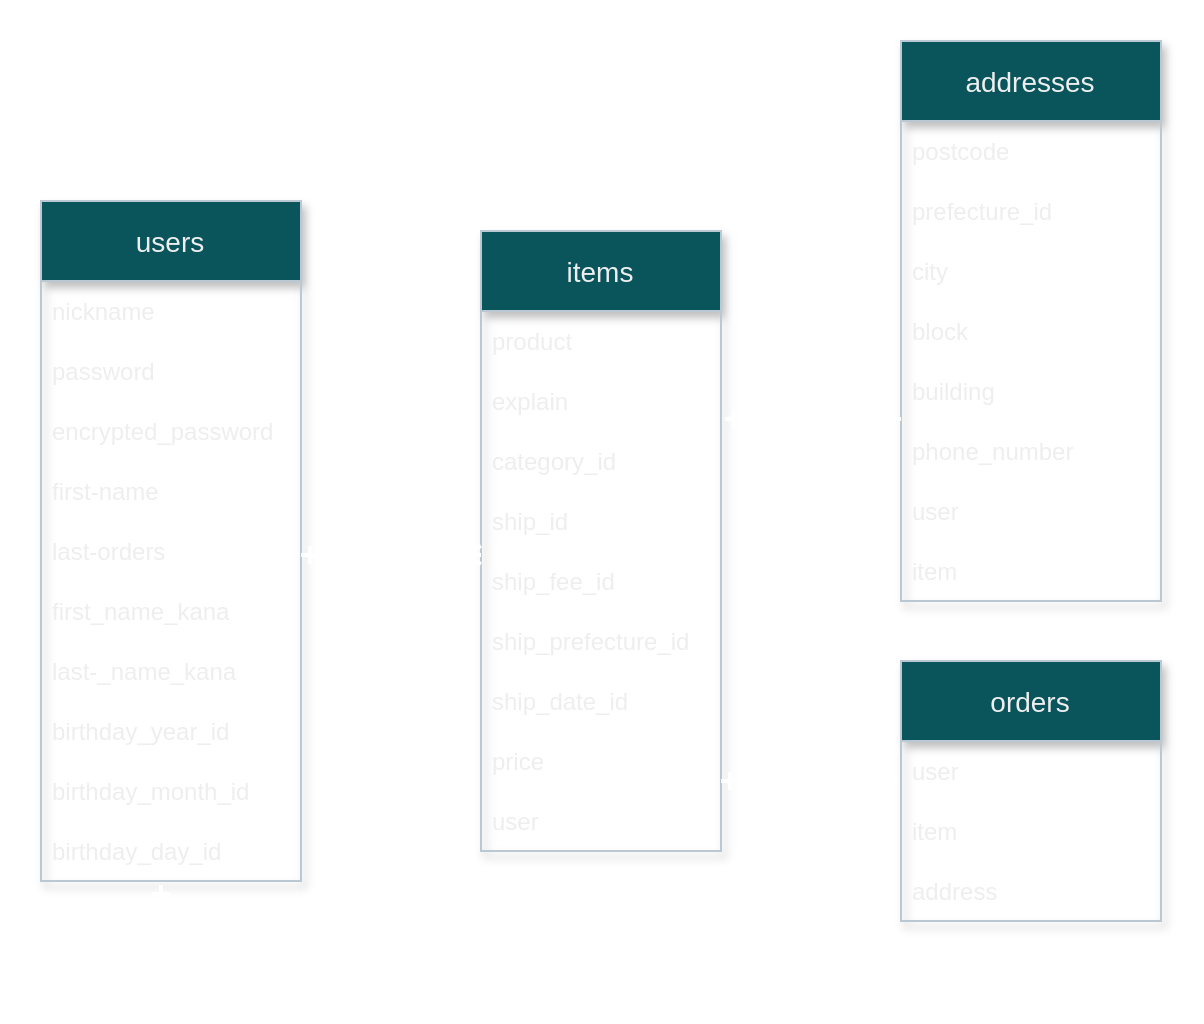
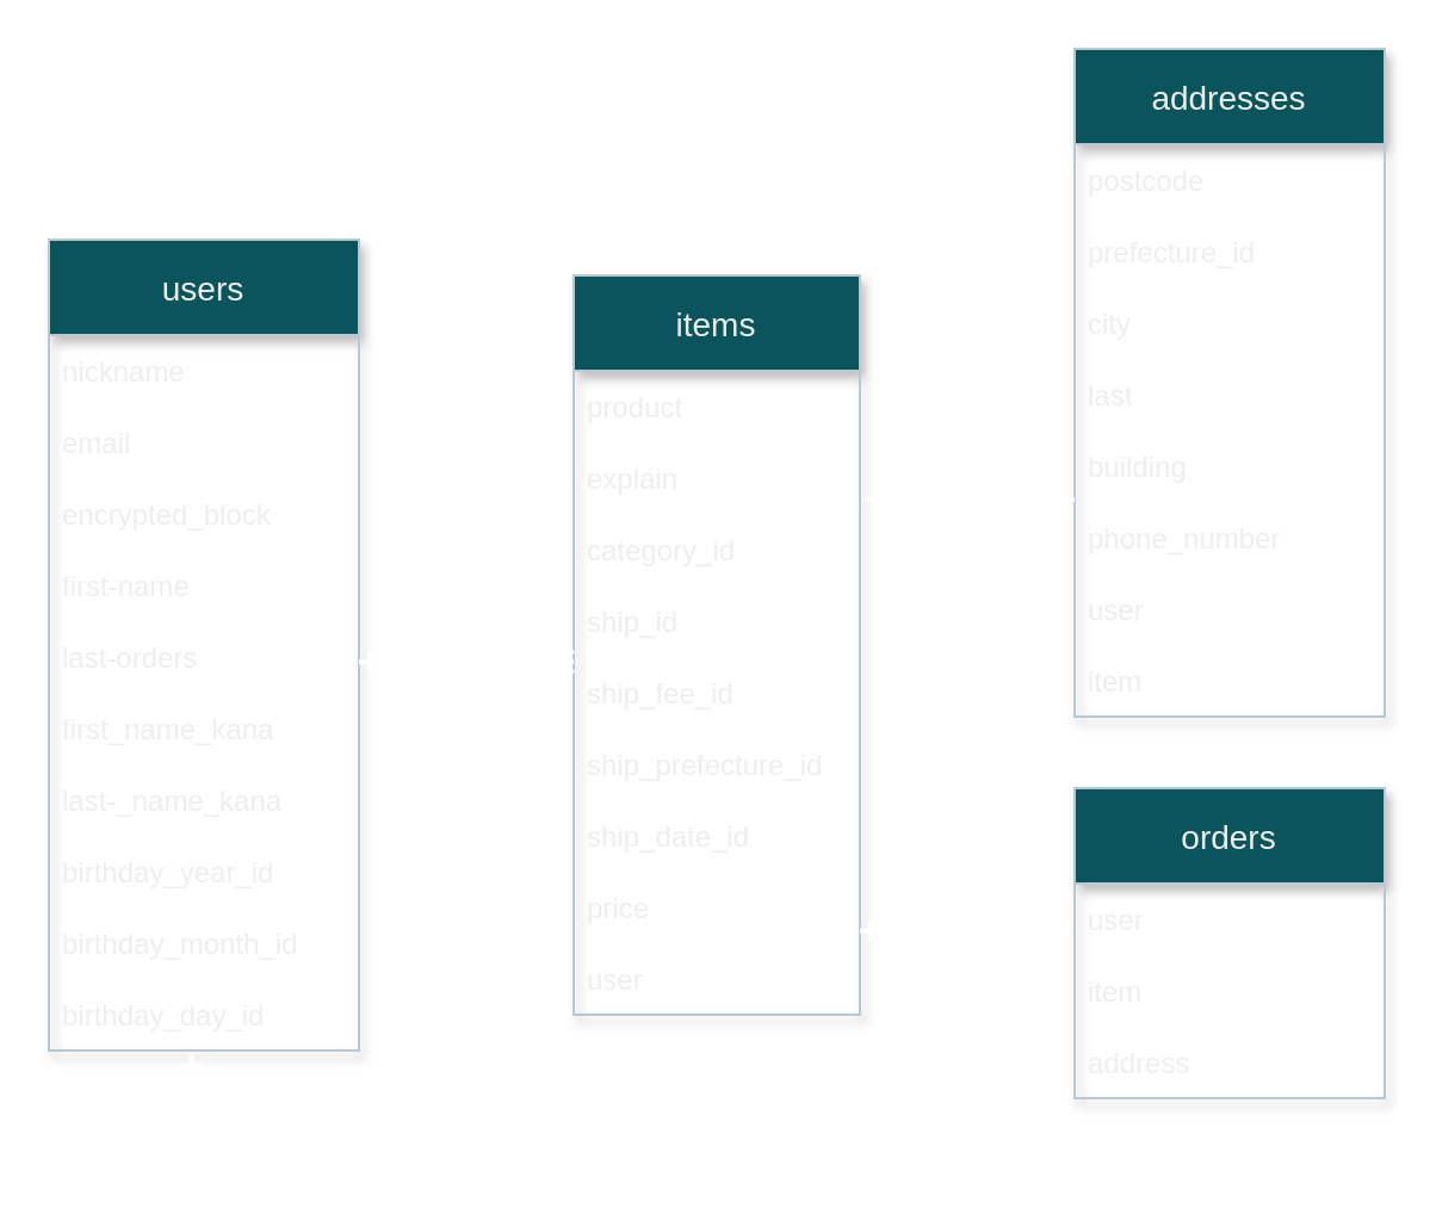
  <mxCell id="0" />
  <mxCell id="1" parent="0" />
  <mxCell id="2" value="users" style="swimlane;fontStyle=0;childLayout=stackLayout;horizontal=1;startSize=40;horizontalStack=0;resizeParent=1;resizeParentMax=0;resizeLast=0;collapsible=1;marginBottom=0;align=center;fontSize=14;rounded=0;sketch=0;strokeColor=#BAC8D3;fillColor=#09555B;fontColor=#EEEEEE;shadow=1;verticalAlign=middle;" parent="1" vertex="1"><mxGeometry x="20" y="100" width="130" height="340" as="geometry"><mxRectangle x="110" y="110" width="50" height="26" as="alternateBounds" /></mxGeometry></mxCell>
  <mxCell id="3" value="nickname" style="text;strokeColor=none;fillColor=none;spacingLeft=4;spacingRight=4;overflow=hidden;rotatable=0;points=[[0,0.5],[1,0.5]];portConstraint=eastwest;fontSize=12;fontColor=#EEEEEE;verticalAlign=middle;fontStyle=0" parent="2" vertex="1"><mxGeometry y="40" width="130" height="30" as="geometry" /></mxCell>
- <mxCell id="4" value="password" style="text;strokeColor=none;fillColor=none;spacingLeft=4;spacingRight=4;overflow=hidden;rotatable=0;points=[[0,0.5],[1,0.5]];portConstraint=eastwest;fontSize=12;fontColor=#EEEEEE;verticalAlign=middle;fontStyle=0" parent="2" vertex="1"><mxGeometry y="70" width="130" height="30" as="geometry" /></mxCell>
- <mxCell id="5" value="encrypted_password" style="text;strokeColor=none;fillColor=none;spacingLeft=4;spacingRight=4;overflow=hidden;rotatable=0;points=[[0,0.5],[1,0.5]];portConstraint=eastwest;fontSize=12;fontColor=#EEEEEE;verticalAlign=middle;fontStyle=0" parent="2" vertex="1"><mxGeometry y="100" width="130" height="30" as="geometry" /></mxCell>
+ <mxCell id="4" value="email" style="text;strokeColor=none;fillColor=none;spacingLeft=4;spacingRight=4;overflow=hidden;rotatable=0;points=[[0,0.5],[1,0.5]];portConstraint=eastwest;fontSize=12;fontColor=#EEEEEE;verticalAlign=middle;fontStyle=0" parent="2" vertex="1"><mxGeometry y="70" width="130" height="30" as="geometry" /></mxCell>
+ <mxCell id="5" value="encrypted_block" style="text;strokeColor=none;fillColor=none;spacingLeft=4;spacingRight=4;overflow=hidden;rotatable=0;points=[[0,0.5],[1,0.5]];portConstraint=eastwest;fontSize=12;fontColor=#EEEEEE;verticalAlign=middle;fontStyle=0" parent="2" vertex="1"><mxGeometry y="100" width="130" height="30" as="geometry" /></mxCell>
  <mxCell id="6" value="first-name" style="text;strokeColor=none;fillColor=none;spacingLeft=4;spacingRight=4;overflow=hidden;rotatable=0;points=[[0,0.5],[1,0.5]];portConstraint=eastwest;fontSize=12;fontColor=#EEEEEE;verticalAlign=middle;fontStyle=0" parent="2" vertex="1"><mxGeometry y="130" width="130" height="30" as="geometry" /></mxCell>
  <mxCell id="7" value="last-orders" style="text;strokeColor=none;fillColor=none;spacingLeft=4;spacingRight=4;overflow=hidden;rotatable=0;points=[[0,0.5],[1,0.5]];portConstraint=eastwest;fontSize=12;fontColor=#EEEEEE;verticalAlign=middle;fontStyle=0" parent="2" vertex="1"><mxGeometry y="160" width="130" height="30" as="geometry" /></mxCell>
  <mxCell id="8" value="first_name_kana" style="text;strokeColor=none;fillColor=none;spacingLeft=4;spacingRight=4;overflow=hidden;rotatable=0;points=[[0,0.5],[1,0.5]];portConstraint=eastwest;fontSize=12;fontColor=#EEEEEE;verticalAlign=middle;fontStyle=0" parent="2" vertex="1"><mxGeometry y="190" width="130" height="30" as="geometry" /></mxCell>
  <mxCell id="9" value="last-_name_kana" style="text;strokeColor=none;fillColor=none;spacingLeft=4;spacingRight=4;overflow=hidden;rotatable=0;points=[[0,0.5],[1,0.5]];portConstraint=eastwest;fontSize=12;fontColor=#EEEEEE;verticalAlign=middle;fontStyle=0" parent="2" vertex="1"><mxGeometry y="220" width="130" height="30" as="geometry" /></mxCell>
  <mxCell id="10" value="birthday_year_id" style="text;strokeColor=none;fillColor=none;spacingLeft=4;spacingRight=4;overflow=hidden;rotatable=0;points=[[0,0.5],[1,0.5]];portConstraint=eastwest;fontSize=12;fontColor=#EEEEEE;verticalAlign=middle;fontStyle=0" parent="2" vertex="1"><mxGeometry y="250" width="130" height="30" as="geometry" /></mxCell>
  <mxCell id="11" value="birthday_month_id" style="text;strokeColor=none;fillColor=none;spacingLeft=4;spacingRight=4;overflow=hidden;rotatable=0;points=[[0,0.5],[1,0.5]];portConstraint=eastwest;fontSize=12;fontColor=#EEEEEE;verticalAlign=middle;fontStyle=0" parent="2" vertex="1"><mxGeometry y="280" width="130" height="30" as="geometry" /></mxCell>
  <mxCell id="12" value="birthday_day_id" style="text;strokeColor=none;fillColor=none;spacingLeft=4;spacingRight=4;overflow=hidden;rotatable=0;points=[[0,0.5],[1,0.5]];portConstraint=eastwest;fontSize=12;fontColor=#EEEEEE;verticalAlign=middle;fontStyle=0" parent="2" vertex="1"><mxGeometry y="310" width="130" height="30" as="geometry" /></mxCell>
  <mxCell id="13" value="items" style="swimlane;fontStyle=0;childLayout=stackLayout;horizontal=1;startSize=40;horizontalStack=0;resizeParent=1;resizeParentMax=0;resizeLast=0;collapsible=1;marginBottom=0;align=center;fontSize=14;rounded=0;sketch=0;strokeColor=#BAC8D3;fillColor=#09555B;fontColor=#EEEEEE;shadow=1;verticalAlign=middle;" parent="1" vertex="1"><mxGeometry x="240" y="115" width="120" height="310" as="geometry"><mxRectangle x="110" y="110" width="50" height="26" as="alternateBounds" /></mxGeometry></mxCell>
  <mxCell id="14" value="product" style="text;strokeColor=none;fillColor=none;spacingLeft=4;spacingRight=4;overflow=hidden;rotatable=0;points=[[0,0.5],[1,0.5]];portConstraint=eastwest;fontSize=12;fontColor=#EEEEEE;verticalAlign=middle;fontStyle=0" parent="13" vertex="1"><mxGeometry y="40" width="120" height="30" as="geometry" /></mxCell>
  <mxCell id="15" value="explain" style="text;strokeColor=none;fillColor=none;spacingLeft=4;spacingRight=4;overflow=hidden;rotatable=0;points=[[0,0.5],[1,0.5]];portConstraint=eastwest;fontSize=12;fontColor=#EEEEEE;verticalAlign=middle;fontStyle=0" parent="13" vertex="1"><mxGeometry y="70" width="120" height="30" as="geometry" /></mxCell>
  <mxCell id="16" value="category_id" style="text;strokeColor=none;fillColor=none;spacingLeft=4;spacingRight=4;overflow=hidden;rotatable=0;points=[[0,0.5],[1,0.5]];portConstraint=eastwest;fontSize=12;fontColor=#EEEEEE;verticalAlign=middle;fontStyle=0" parent="13" vertex="1"><mxGeometry y="100" width="120" height="30" as="geometry" /></mxCell>
  <mxCell id="17" value="ship_id" style="text;strokeColor=none;fillColor=none;spacingLeft=4;spacingRight=4;overflow=hidden;rotatable=0;points=[[0,0.5],[1,0.5]];portConstraint=eastwest;fontSize=12;fontColor=#EEEEEE;verticalAlign=middle;fontStyle=0" parent="13" vertex="1"><mxGeometry y="130" width="120" height="30" as="geometry" /></mxCell>
  <mxCell id="18" value="ship_fee_id" style="text;strokeColor=none;fillColor=none;spacingLeft=4;spacingRight=4;overflow=hidden;rotatable=0;points=[[0,0.5],[1,0.5]];portConstraint=eastwest;fontSize=12;fontColor=#EEEEEE;verticalAlign=middle;fontStyle=0" parent="13" vertex="1"><mxGeometry y="160" width="120" height="30" as="geometry" /></mxCell>
  <mxCell id="19" value="ship_prefecture_id" style="text;strokeColor=none;fillColor=none;spacingLeft=4;spacingRight=4;overflow=hidden;rotatable=0;points=[[0,0.5],[1,0.5]];portConstraint=eastwest;fontSize=12;fontColor=#EEEEEE;verticalAlign=middle;fontStyle=0" parent="13" vertex="1"><mxGeometry y="190" width="120" height="30" as="geometry" /></mxCell>
  <mxCell id="20" value="ship_date_id" style="text;strokeColor=none;fillColor=none;spacingLeft=4;spacingRight=4;overflow=hidden;rotatable=0;points=[[0,0.5],[1,0.5]];portConstraint=eastwest;fontSize=12;fontColor=#EEEEEE;verticalAlign=middle;fontStyle=0" parent="13" vertex="1"><mxGeometry y="220" width="120" height="30" as="geometry" /></mxCell>
  <mxCell id="21" value="price" style="text;strokeColor=none;fillColor=none;spacingLeft=4;spacingRight=4;overflow=hidden;rotatable=0;points=[[0,0.5],[1,0.5]];portConstraint=eastwest;fontSize=12;fontColor=#EEEEEE;verticalAlign=middle;fontStyle=0" parent="13" vertex="1"><mxGeometry y="250" width="120" height="30" as="geometry" /></mxCell>
  <mxCell id="22" value="user" style="text;strokeColor=none;fillColor=none;spacingLeft=4;spacingRight=4;overflow=hidden;rotatable=0;points=[[0,0.5],[1,0.5]];portConstraint=eastwest;fontSize=12;fontColor=#EEEEEE;verticalAlign=middle;fontStyle=0" parent="13" vertex="1"><mxGeometry y="280" width="120" height="30" as="geometry" /></mxCell>
  <mxCell id="23" value="addresses" style="swimlane;fontStyle=0;childLayout=stackLayout;horizontal=1;startSize=40;horizontalStack=0;resizeParent=1;resizeParentMax=0;resizeLast=0;collapsible=1;marginBottom=0;align=center;fontSize=14;rounded=0;sketch=0;strokeColor=#BAC8D3;fillColor=#09555B;fontColor=#EEEEEE;shadow=1;verticalAlign=middle;" parent="1" vertex="1"><mxGeometry x="450" y="20" width="130" height="280" as="geometry"><mxRectangle x="110" y="110" width="50" height="26" as="alternateBounds" /></mxGeometry></mxCell>
  <mxCell id="24" value="postcode" style="text;strokeColor=none;fillColor=none;spacingLeft=4;spacingRight=4;overflow=hidden;rotatable=0;points=[[0,0.5],[1,0.5]];portConstraint=eastwest;fontSize=12;fontColor=#EEEEEE;verticalAlign=middle;fontStyle=0" parent="23" vertex="1"><mxGeometry y="40" width="130" height="30" as="geometry" /></mxCell>
  <mxCell id="25" value="prefecture_id" style="text;strokeColor=none;fillColor=none;spacingLeft=4;spacingRight=4;overflow=hidden;rotatable=0;points=[[0,0.5],[1,0.5]];portConstraint=eastwest;fontSize=12;fontColor=#EEEEEE;verticalAlign=middle;fontStyle=0" parent="23" vertex="1"><mxGeometry y="70" width="130" height="30" as="geometry" /></mxCell>
  <mxCell id="26" value="city" style="text;strokeColor=none;fillColor=none;spacingLeft=4;spacingRight=4;overflow=hidden;rotatable=0;points=[[0,0.5],[1,0.5]];portConstraint=eastwest;fontSize=12;fontColor=#EEEEEE;verticalAlign=middle;fontStyle=0" parent="23" vertex="1"><mxGeometry y="100" width="130" height="30" as="geometry" /></mxCell>
- <mxCell id="27" value="block" style="text;strokeColor=none;fillColor=none;spacingLeft=4;spacingRight=4;overflow=hidden;rotatable=0;points=[[0,0.5],[1,0.5]];portConstraint=eastwest;fontSize=12;fontColor=#EEEEEE;verticalAlign=middle;fontStyle=0" parent="23" vertex="1"><mxGeometry y="130" width="130" height="30" as="geometry" /></mxCell>
+ <mxCell id="27" value="last" style="text;strokeColor=none;fillColor=none;spacingLeft=4;spacingRight=4;overflow=hidden;rotatable=0;points=[[0,0.5],[1,0.5]];portConstraint=eastwest;fontSize=12;fontColor=#EEEEEE;verticalAlign=middle;fontStyle=0" parent="23" vertex="1"><mxGeometry y="130" width="130" height="30" as="geometry" /></mxCell>
  <mxCell id="28" value="building" style="text;strokeColor=none;fillColor=none;spacingLeft=4;spacingRight=4;overflow=hidden;rotatable=0;points=[[0,0.5],[1,0.5]];portConstraint=eastwest;fontSize=12;fontColor=#EEEEEE;verticalAlign=middle;fontStyle=0" parent="23" vertex="1"><mxGeometry y="160" width="130" height="30" as="geometry" /></mxCell>
  <mxCell id="29" value="phone_number" style="text;strokeColor=none;fillColor=none;spacingLeft=4;spacingRight=4;overflow=hidden;rotatable=0;points=[[0,0.5],[1,0.5]];portConstraint=eastwest;fontSize=12;fontColor=#EEEEEE;verticalAlign=middle;fontStyle=0" parent="23" vertex="1"><mxGeometry y="190" width="130" height="30" as="geometry" /></mxCell>
  <mxCell id="30" value="user" style="text;strokeColor=none;fillColor=none;spacingLeft=4;spacingRight=4;overflow=hidden;rotatable=0;points=[[0,0.5],[1,0.5]];portConstraint=eastwest;fontSize=12;fontColor=#EEEEEE;verticalAlign=middle;fontStyle=0" parent="23" vertex="1"><mxGeometry y="220" width="130" height="30" as="geometry" /></mxCell>
  <mxCell id="31" value="item" style="text;strokeColor=none;fillColor=none;spacingLeft=4;spacingRight=4;overflow=hidden;rotatable=0;points=[[0,0.5],[1,0.5]];portConstraint=eastwest;fontSize=12;fontColor=#EEEEEE;verticalAlign=middle;fontStyle=0" vertex="1" parent="23"><mxGeometry y="250" width="130" height="30" as="geometry" /></mxCell>
  <mxCell id="32" value="" style="edgeStyle=segmentEdgeStyle;endArrow=ERmany;html=1;strokeWidth=2;fontSize=12;endFill=0;startArrow=ERone;startFill=0;strokeColor=#FFFFFF;entryX=0.515;entryY=1.1;entryDx=0;entryDy=0;entryPerimeter=0;" parent="1" edge="1" target="38"><mxGeometry width="50" height="50" relative="1" as="geometry"><mxPoint x="80" y="442" as="sourcePoint" /><mxPoint x="518" y="442" as="targetPoint" /><Array as="points"><mxPoint x="80" y="490" /><mxPoint x="517" y="490" /></Array></mxGeometry></mxCell>
  <mxCell id="33" value="" style="edgeStyle=segmentEdgeStyle;endArrow=ERmany;html=1;strokeWidth=2;fontSize=12;endFill=0;startArrow=ERone;startFill=0;strokeColor=#FFFFFF;rounded=0;jumpSize=14;" parent="1" edge="1"><mxGeometry width="50" height="50" relative="1" as="geometry"><mxPoint x="150" y="277" as="sourcePoint" /><mxPoint x="240" y="277" as="targetPoint" /><Array as="points"><mxPoint x="170" y="277" /><mxPoint x="170" y="277" /></Array></mxGeometry></mxCell>
  <mxCell id="34" value="" style="edgeStyle=segmentEdgeStyle;endArrow=ERone;html=1;strokeWidth=2;fontSize=12;endFill=0;startArrow=ERone;startFill=0;strokeColor=#FFFFFF;rounded=0;jumpSize=14;exitX=1.017;exitY=0.8;exitDx=0;exitDy=0;exitPerimeter=0;" parent="1" edge="1" source="15"><mxGeometry width="50" height="50" relative="1" as="geometry"><mxPoint x="360" y="277" as="sourcePoint" /><mxPoint x="450" y="209" as="targetPoint" /><Array as="points"><mxPoint x="450" y="209" /></Array></mxGeometry></mxCell>
  <mxCell id="35" value="orders" style="swimlane;fontStyle=0;childLayout=stackLayout;horizontal=1;startSize=40;horizontalStack=0;resizeParent=1;resizeParentMax=0;resizeLast=0;collapsible=1;marginBottom=0;align=center;fontSize=14;rounded=0;sketch=0;strokeColor=#BAC8D3;fillColor=#09555B;fontColor=#EEEEEE;shadow=1;verticalAlign=middle;" vertex="1" parent="1"><mxGeometry x="450" y="330" width="130" height="130" as="geometry"><mxRectangle x="110" y="110" width="50" height="26" as="alternateBounds" /></mxGeometry></mxCell>
  <mxCell id="36" value="user" style="text;strokeColor=none;fillColor=none;spacingLeft=4;spacingRight=4;overflow=hidden;rotatable=0;points=[[0,0.5],[1,0.5]];portConstraint=eastwest;fontSize=12;fontColor=#EEEEEE;verticalAlign=middle;fontStyle=0" vertex="1" parent="35"><mxGeometry y="40" width="130" height="30" as="geometry" /></mxCell>
  <mxCell id="37" value="item" style="text;strokeColor=none;fillColor=none;spacingLeft=4;spacingRight=4;overflow=hidden;rotatable=0;points=[[0,0.5],[1,0.5]];portConstraint=eastwest;fontSize=12;fontColor=#EEEEEE;verticalAlign=middle;fontStyle=0" vertex="1" parent="35"><mxGeometry y="70" width="130" height="30" as="geometry" /></mxCell>
  <mxCell id="38" value="address" style="text;strokeColor=none;fillColor=none;spacingLeft=4;spacingRight=4;overflow=hidden;rotatable=0;points=[[0,0.5],[1,0.5]];portConstraint=eastwest;fontSize=12;fontColor=#EEEEEE;verticalAlign=middle;fontStyle=0" vertex="1" parent="35"><mxGeometry y="100" width="130" height="30" as="geometry" /></mxCell>
  <mxCell id="39" value="" style="edgeStyle=segmentEdgeStyle;endArrow=ERone;html=1;strokeWidth=2;fontSize=12;endFill=0;startArrow=ERone;startFill=0;strokeColor=#FFFFFF;rounded=0;jumpSize=14;exitX=1.017;exitY=0.8;exitDx=0;exitDy=0;exitPerimeter=0;" edge="1" parent="1"><mxGeometry width="50" height="50" relative="1" as="geometry"><mxPoint x="360" y="390" as="sourcePoint" /><mxPoint x="447.96" y="390" as="targetPoint" /><Array as="points"><mxPoint x="447.96" y="390" /></Array></mxGeometry></mxCell>
